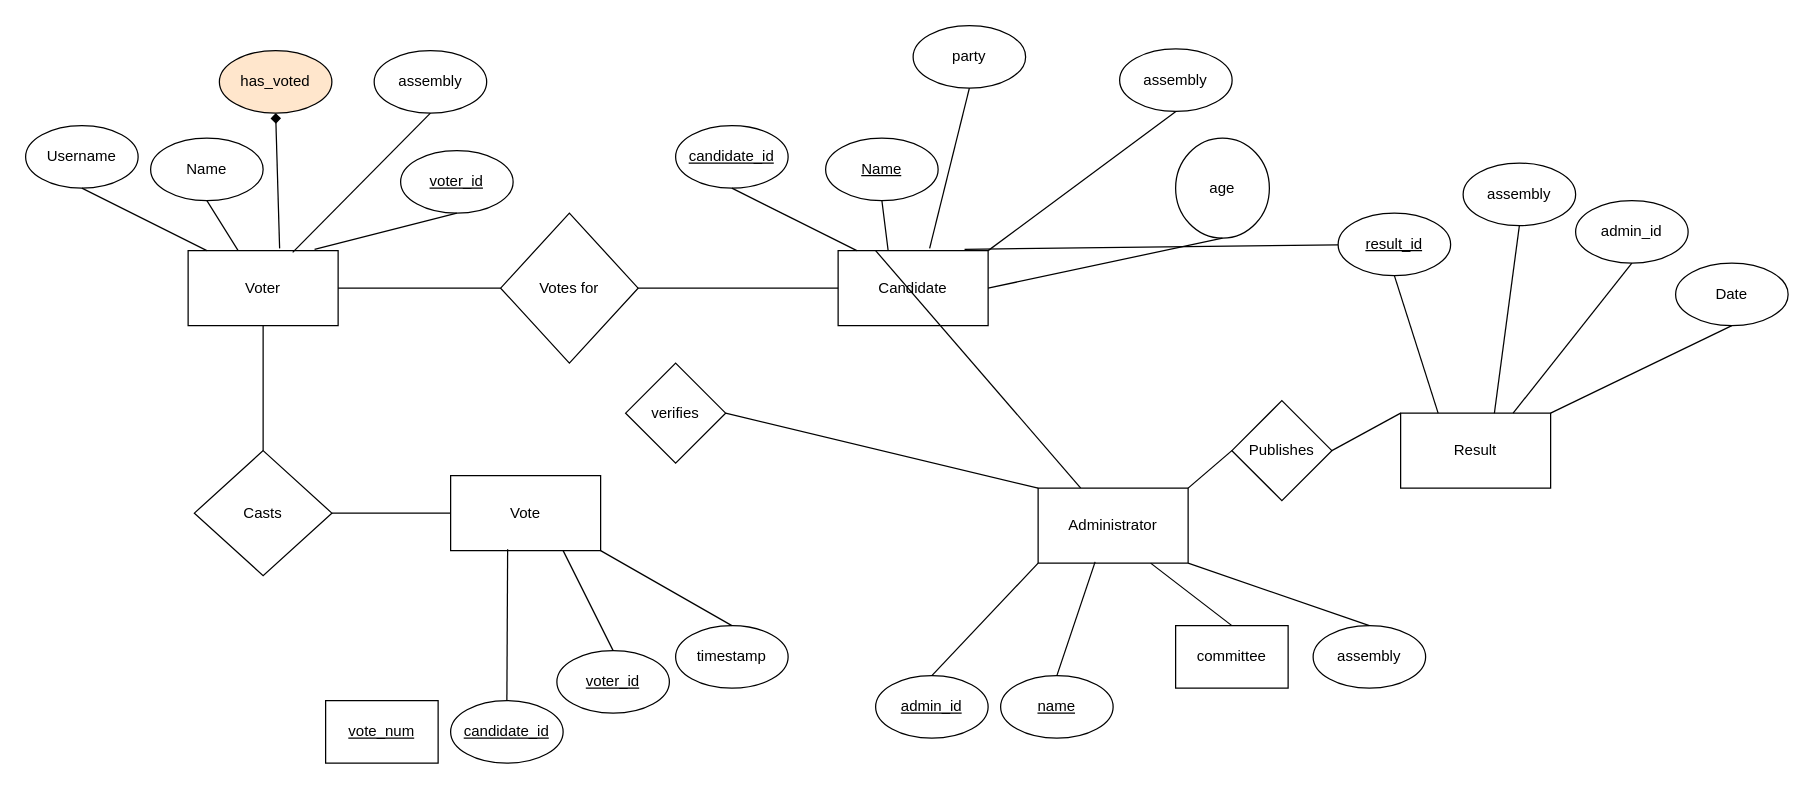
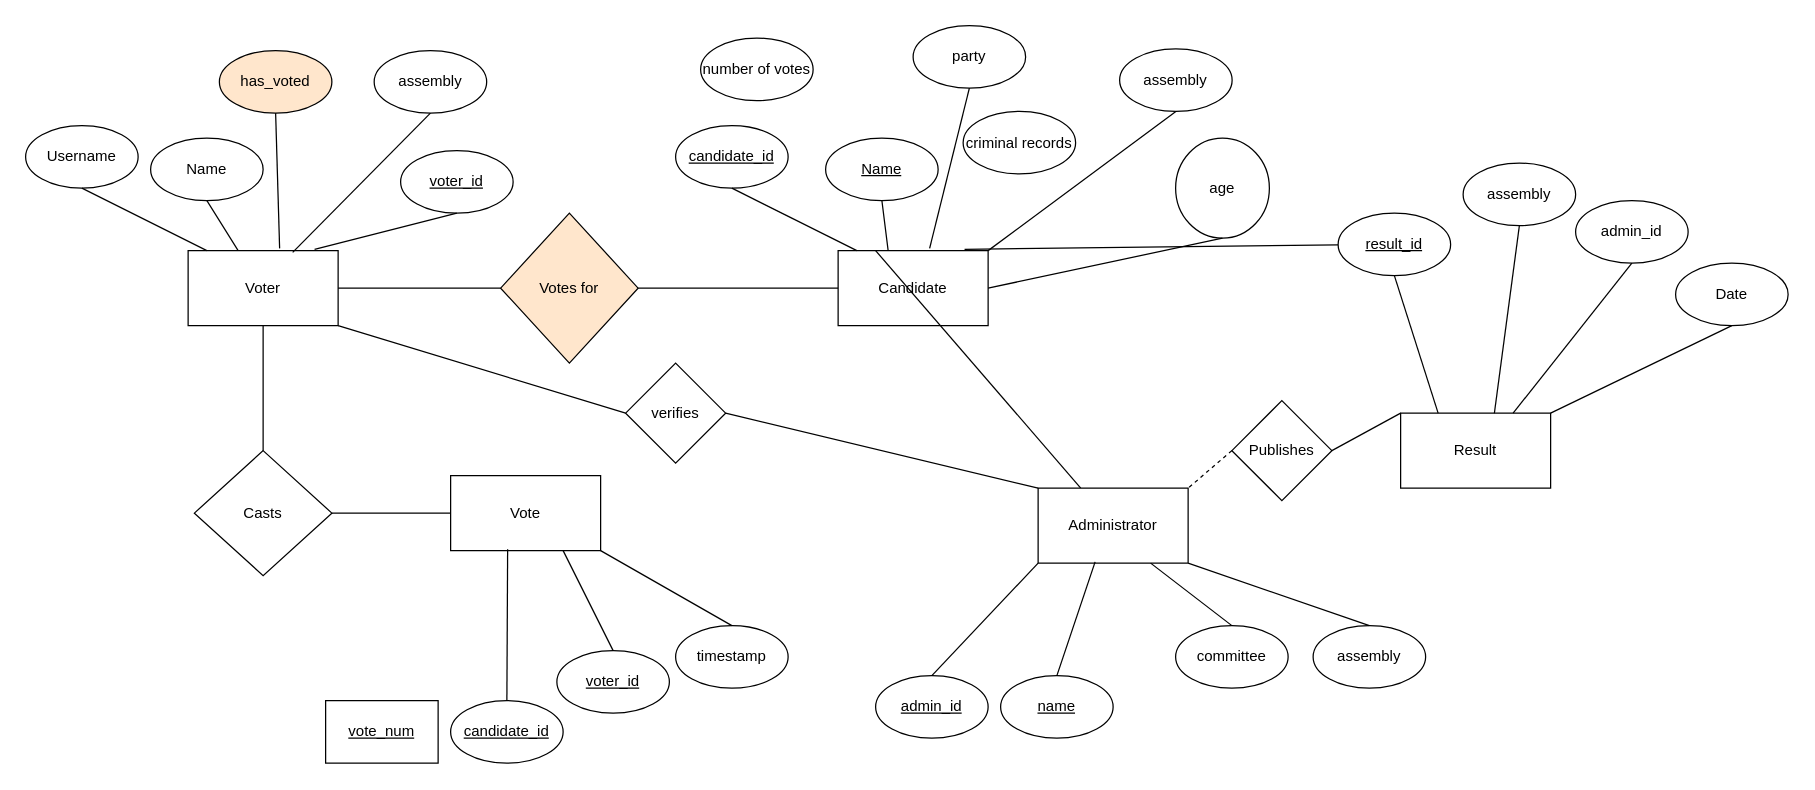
  <mxCell id="0" />
  <mxCell id="1" parent="0" />
- <mxCell id="2" value="Votes for" style="rhombus;whiteSpace=wrap;html=1;" parent="1" vertex="1"><mxGeometry x="400" y="170" width="110" height="120" as="geometry" /></mxCell>
+ <mxCell id="2" value="Votes for" style="rhombus;whiteSpace=wrap;html=1;fillColor=#ffe6cc;" parent="1" vertex="1"><mxGeometry x="400" y="170" width="110" height="120" as="geometry" /></mxCell>
  <mxCell id="3" value="Voter" style="rounded=0;whiteSpace=wrap;html=1;" parent="1" vertex="1"><mxGeometry x="150" y="200" width="120" height="60" as="geometry" /></mxCell>
  <mxCell id="4" value="Username" style="ellipse;whiteSpace=wrap;html=1;" parent="1" vertex="1"><mxGeometry x="20" y="100" width="90" height="50" as="geometry" /></mxCell>
  <mxCell id="5" value="Name" style="ellipse;whiteSpace=wrap;html=1;" parent="1" vertex="1"><mxGeometry x="120" y="110" width="90" height="50" as="geometry" /></mxCell>
  <mxCell id="6" value="&lt;u&gt;voter_id&lt;/u&gt;" style="ellipse;whiteSpace=wrap;html=1;" parent="1" vertex="1"><mxGeometry x="320" y="120" width="90" height="50" as="geometry" /></mxCell>
  <mxCell id="7" value="has_voted" style="ellipse;whiteSpace=wrap;html=1;fillColor=#ffe6cc;" parent="1" vertex="1"><mxGeometry x="175" y="40" width="90" height="50" as="geometry" /></mxCell>
  <mxCell id="8" value="" style="endArrow=none;html=1;entryX=0.5;entryY=1;entryDx=0;entryDy=0;" parent="1" target="5" edge="1"><mxGeometry width="50" height="50" relative="1" as="geometry"><mxPoint x="190" y="200" as="sourcePoint" /><mxPoint x="240" y="150" as="targetPoint" /></mxGeometry></mxCell>
  <mxCell id="9" value="" style="endArrow=none;html=1;entryX=0.5;entryY=1;entryDx=0;entryDy=0;" parent="1" target="4" edge="1"><mxGeometry width="50" height="50" relative="1" as="geometry"><mxPoint x="165" y="200" as="sourcePoint" /><mxPoint x="140" y="160" as="targetPoint" /></mxGeometry></mxCell>
- <mxCell id="10" value="" style="endArrow=diamond;html=1;entryX=0.5;entryY=1;entryDx=0;entryDy=0;exitX=0.61;exitY=-0.03;exitDx=0;exitDy=0;exitPerimeter=0;" parent="1" source="3" target="7" edge="1"><mxGeometry width="50" height="50" relative="1" as="geometry"><mxPoint x="210" y="220" as="sourcePoint" /><mxPoint x="200" y="190" as="targetPoint" /></mxGeometry></mxCell>
+ <mxCell id="10" value="" style="endArrow=none;html=1;entryX=0.5;entryY=1;entryDx=0;entryDy=0;exitX=0.61;exitY=-0.03;exitDx=0;exitDy=0;exitPerimeter=0;" parent="1" source="3" target="7" edge="1"><mxGeometry width="50" height="50" relative="1" as="geometry"><mxPoint x="210" y="220" as="sourcePoint" /><mxPoint x="200" y="190" as="targetPoint" /></mxGeometry></mxCell>
  <mxCell id="11" value="" style="endArrow=none;html=1;entryX=0.5;entryY=1;entryDx=0;entryDy=0;exitX=0.843;exitY=-0.017;exitDx=0;exitDy=0;exitPerimeter=0;" parent="1" source="3" target="6" edge="1"><mxGeometry width="50" height="50" relative="1" as="geometry"><mxPoint x="220" y="230" as="sourcePoint" /><mxPoint x="195" y="190" as="targetPoint" /></mxGeometry></mxCell>
  <mxCell id="12" value="" style="endArrow=none;html=1;entryX=1;entryY=0.5;entryDx=0;entryDy=0;exitX=0;exitY=0.5;exitDx=0;exitDy=0;" parent="1" source="2" target="3" edge="1"><mxGeometry width="50" height="50" relative="1" as="geometry"><mxPoint x="230" y="240" as="sourcePoint" /><mxPoint x="205" y="200" as="targetPoint" /></mxGeometry></mxCell>
  <mxCell id="13" value="Casts" style="rhombus;whiteSpace=wrap;html=1;" parent="1" vertex="1"><mxGeometry x="155" y="360" width="110" height="100" as="geometry" /></mxCell>
  <mxCell id="14" value="" style="endArrow=none;html=1;entryX=0.5;entryY=1;entryDx=0;entryDy=0;exitX=0.5;exitY=0;exitDx=0;exitDy=0;" parent="1" source="13" target="3" edge="1"><mxGeometry width="50" height="50" relative="1" as="geometry"><mxPoint x="240" y="250" as="sourcePoint" /><mxPoint x="215" y="210" as="targetPoint" /></mxGeometry></mxCell>
  <mxCell id="15" value="Vote" style="rounded=0;whiteSpace=wrap;html=1;" parent="1" vertex="1"><mxGeometry x="360" y="380" width="120" height="60" as="geometry" /></mxCell>
  <mxCell id="16" value="" style="endArrow=none;html=1;entryX=1;entryY=0.5;entryDx=0;entryDy=0;exitX=0;exitY=0.5;exitDx=0;exitDy=0;" parent="1" source="15" target="13" edge="1"><mxGeometry width="50" height="50" relative="1" as="geometry"><mxPoint x="220" y="370" as="sourcePoint" /><mxPoint x="220" y="270" as="targetPoint" /></mxGeometry></mxCell>
  <mxCell id="17" value="&lt;u&gt;vote_num&lt;/u&gt;" style="whiteSpace=wrap;html=1;rounded=0;" parent="1" vertex="1"><mxGeometry x="260" y="560" width="90" height="50" as="geometry" /></mxCell>
  <mxCell id="18" value="&lt;u&gt;candidate_id&lt;/u&gt;" style="ellipse;whiteSpace=wrap;html=1;" parent="1" vertex="1"><mxGeometry x="360" y="560" width="90" height="50" as="geometry" /></mxCell>
  <mxCell id="19" value="timestamp" style="ellipse;whiteSpace=wrap;html=1;" parent="1" vertex="1"><mxGeometry x="540" y="500" width="90" height="50" as="geometry" /></mxCell>
  <mxCell id="20" value="&lt;u&gt;voter_id&lt;/u&gt;" style="ellipse;whiteSpace=wrap;html=1;" parent="1" vertex="1"><mxGeometry x="445" y="520" width="90" height="50" as="geometry" /></mxCell>
  <mxCell id="21" value="" style="endArrow=none;html=1;entryX=0.5;entryY=0;entryDx=0;entryDy=0;exitX=0.38;exitY=0.983;exitDx=0;exitDy=0;exitPerimeter=0;" parent="1" source="15" target="18" edge="1"><mxGeometry width="50" height="50" relative="1" as="geometry"><mxPoint x="415" y="680" as="sourcePoint" /><mxPoint x="465" y="630" as="targetPoint" /></mxGeometry></mxCell>
  <mxCell id="22" value="" style="endArrow=none;html=1;entryX=0.5;entryY=0;entryDx=0;entryDy=0;exitX=0.75;exitY=1;exitDx=0;exitDy=0;" parent="1" source="15" target="20" edge="1"><mxGeometry width="50" height="50" relative="1" as="geometry"><mxPoint x="448.2" y="678.2" as="sourcePoint" /><mxPoint x="425" y="670" as="targetPoint" /></mxGeometry></mxCell>
  <mxCell id="23" value="" style="endArrow=none;html=1;entryX=0.5;entryY=0;entryDx=0;entryDy=0;exitX=1;exitY=1;exitDx=0;exitDy=0;" parent="1" source="15" target="19" edge="1"><mxGeometry width="50" height="50" relative="1" as="geometry"><mxPoint x="476.16" y="678.98" as="sourcePoint" /><mxPoint x="420" y="670" as="targetPoint" /></mxGeometry></mxCell>
  <mxCell id="24" value="Candidate" style="rounded=0;whiteSpace=wrap;html=1;" parent="1" vertex="1"><mxGeometry x="670" y="200" width="120" height="60" as="geometry" /></mxCell>
  <mxCell id="25" value="&lt;u&gt;candidate_id&lt;/u&gt;" style="ellipse;whiteSpace=wrap;html=1;" parent="1" vertex="1"><mxGeometry x="540" y="100" width="90" height="50" as="geometry" /></mxCell>
  <mxCell id="26" value="&lt;u&gt;Name&lt;/u&gt;" style="ellipse;whiteSpace=wrap;html=1;" parent="1" vertex="1"><mxGeometry x="660" y="110" width="90" height="50" as="geometry" /></mxCell>
+ <mxCell id="27" value="criminal records" style="ellipse;whiteSpace=wrap;html=1;" parent="1" vertex="1"><mxGeometry x="770" y="88.62" width="90" height="50" as="geometry" /></mxCell>
  <mxCell id="28" value="party" style="ellipse;whiteSpace=wrap;html=1;" parent="1" vertex="1"><mxGeometry x="730" y="20" width="90" height="50" as="geometry" /></mxCell>
  <mxCell id="29" value="" style="endArrow=none;html=1;entryX=0.5;entryY=1;entryDx=0;entryDy=0;" parent="1" target="26" edge="1"><mxGeometry width="50" height="50" relative="1" as="geometry"><mxPoint x="710" y="200" as="sourcePoint" /><mxPoint x="760" y="150" as="targetPoint" /></mxGeometry></mxCell>
  <mxCell id="30" value="" style="endArrow=none;html=1;entryX=0.5;entryY=1;entryDx=0;entryDy=0;" parent="1" target="25" edge="1"><mxGeometry width="50" height="50" relative="1" as="geometry"><mxPoint x="685" y="200" as="sourcePoint" /><mxPoint x="660" y="160" as="targetPoint" /></mxGeometry></mxCell>
  <mxCell id="31" value="" style="endArrow=none;html=1;entryX=0.5;entryY=1;entryDx=0;entryDy=0;exitX=0.61;exitY=-0.03;exitDx=0;exitDy=0;exitPerimeter=0;" parent="1" source="24" target="28" edge="1"><mxGeometry width="50" height="50" relative="1" as="geometry"><mxPoint x="730" y="220" as="sourcePoint" /><mxPoint x="720" y="190" as="targetPoint" /></mxGeometry></mxCell>
  <mxCell id="32" value="" style="endArrow=none;html=1;exitX=0.843;exitY=-0.017;exitDx=0;exitDy=0;exitPerimeter=0;" parent="1" source="24" target="61" edge="1"><mxGeometry width="50" height="50" relative="1" as="geometry"><mxPoint x="740" y="230" as="sourcePoint" /><mxPoint x="715" y="190" as="targetPoint" /></mxGeometry></mxCell>
  <mxCell id="33" value="" style="endArrow=none;html=1;entryX=1;entryY=0.5;entryDx=0;entryDy=0;exitX=0;exitY=0.5;exitDx=0;exitDy=0;" parent="1" source="24" target="2" edge="1"><mxGeometry width="50" height="50" relative="1" as="geometry"><mxPoint x="660" y="250" as="sourcePoint" /><mxPoint x="560" y="200" as="targetPoint" /></mxGeometry></mxCell>
  <mxCell id="34" value="age" style="ellipse;whiteSpace=wrap;html=1;" parent="1" vertex="1"><mxGeometry x="940" y="110" width="75" height="80" as="geometry" /></mxCell>
  <mxCell id="35" value="" style="endArrow=none;html=1;entryX=0.5;entryY=1;entryDx=0;entryDy=0;exitX=1;exitY=0.5;exitDx=0;exitDy=0;" parent="1" source="24" target="34" edge="1"><mxGeometry width="50" height="50" relative="1" as="geometry"><mxPoint x="781.16" y="208.98" as="sourcePoint" /><mxPoint x="725" y="200" as="targetPoint" /></mxGeometry></mxCell>
+ <mxCell id="36" value="number of votes" style="ellipse;whiteSpace=wrap;html=1;" parent="1" vertex="1"><mxGeometry x="560" y="30" width="90" height="50" as="geometry" /></mxCell>
  <mxCell id="37" value="" style="endArrow=none;html=1;exitX=0.25;exitY=0;exitDx=0;exitDy=0;" parent="1" source="24" target="38" edge="1"><mxGeometry width="50" height="50" relative="1" as="geometry"><mxPoint x="705" y="130" as="sourcePoint" /><mxPoint x="680" y="90" as="targetPoint" /></mxGeometry></mxCell>
  <mxCell id="38" value="Administrator" style="rounded=0;whiteSpace=wrap;html=1;" parent="1" vertex="1"><mxGeometry x="830" y="390" width="120" height="60" as="geometry" /></mxCell>
  <mxCell id="39" value="&lt;u&gt;admin_id&lt;/u&gt;" style="ellipse;whiteSpace=wrap;html=1;" parent="1" vertex="1"><mxGeometry x="700" y="540" width="90" height="50" as="geometry" /></mxCell>
  <mxCell id="40" value="&lt;u&gt;name&lt;/u&gt;" style="ellipse;whiteSpace=wrap;html=1;" parent="1" vertex="1"><mxGeometry x="800" y="540" width="90" height="50" as="geometry" /></mxCell>
- <mxCell id="41" value="committee" style="whiteSpace=wrap;html=1;rounded=0;" parent="1" vertex="1"><mxGeometry x="940" y="500" width="90" height="50" as="geometry" /></mxCell>
+ <mxCell id="41" value="committee" style="ellipse;whiteSpace=wrap;html=1;" parent="1" vertex="1"><mxGeometry x="940" y="500" width="90" height="50" as="geometry" /></mxCell>
  <mxCell id="42" value="" style="endArrow=none;html=1;entryX=0.5;entryY=0;entryDx=0;entryDy=0;exitX=0.38;exitY=0.983;exitDx=0;exitDy=0;exitPerimeter=0;" parent="1" source="38" target="40" edge="1"><mxGeometry width="50" height="50" relative="1" as="geometry"><mxPoint x="855" y="660" as="sourcePoint" /><mxPoint x="905" y="610" as="targetPoint" /></mxGeometry></mxCell>
  <mxCell id="43" value="" style="endArrow=none;html=1;entryX=0.5;entryY=0;entryDx=0;entryDy=0;exitX=0;exitY=1;exitDx=0;exitDy=0;" parent="1" source="38" target="39" edge="1"><mxGeometry width="50" height="50" relative="1" as="geometry"><mxPoint x="830" y="660" as="sourcePoint" /><mxPoint x="805" y="620" as="targetPoint" /></mxGeometry></mxCell>
  <mxCell id="44" value="" style="endArrow=none;html=1;entryX=0.5;entryY=0;entryDx=0;entryDy=0;exitX=0.75;exitY=1;exitDx=0;exitDy=0;" parent="1" source="38" target="41" edge="1"><mxGeometry width="50" height="50" relative="1" as="geometry"><mxPoint x="888.2" y="658.2" as="sourcePoint" /><mxPoint x="865" y="650" as="targetPoint" /></mxGeometry></mxCell>
  <mxCell id="45" value="assembly" style="ellipse;whiteSpace=wrap;html=1;" parent="1" vertex="1"><mxGeometry x="298.84" y="40" width="90" height="50" as="geometry" /></mxCell>
  <mxCell id="46" value="" style="endArrow=none;html=1;entryX=0.5;entryY=1;entryDx=0;entryDy=0;exitX=0.697;exitY=0.023;exitDx=0;exitDy=0;exitPerimeter=0;" parent="1" source="3" target="45" edge="1"><mxGeometry width="50" height="50" relative="1" as="geometry"><mxPoint x="230" y="118.98" as="sourcePoint" /><mxPoint x="173.84" y="110" as="targetPoint" /></mxGeometry></mxCell>
  <mxCell id="47" value="assembly" style="ellipse;whiteSpace=wrap;html=1;" parent="1" vertex="1"><mxGeometry x="895.2" y="38.62" width="90" height="50" as="geometry" /></mxCell>
  <mxCell id="48" value="" style="endArrow=none;html=1;entryX=0.5;entryY=1;entryDx=0;entryDy=0;exitX=1;exitY=0;exitDx=0;exitDy=0;" parent="1" source="24" target="47" edge="1"><mxGeometry width="50" height="50" relative="1" as="geometry"><mxPoint x="830" y="200" as="sourcePoint" /><mxPoint x="770.2" y="108.62" as="targetPoint" /></mxGeometry></mxCell>
  <mxCell id="49" value="assembly" style="ellipse;whiteSpace=wrap;html=1;" parent="1" vertex="1"><mxGeometry x="1050" y="500" width="90" height="50" as="geometry" /></mxCell>
  <mxCell id="50" value="" style="endArrow=none;html=1;entryX=0.5;entryY=0;entryDx=0;entryDy=0;exitX=1;exitY=1;exitDx=0;exitDy=0;" parent="1" source="38" target="49" edge="1"><mxGeometry width="50" height="50" relative="1" as="geometry"><mxPoint x="950" y="421.38" as="sourcePoint" /><mxPoint x="890.2" y="330" as="targetPoint" /></mxGeometry></mxCell>
  <mxCell id="51" value="verifies" style="rhombus;whiteSpace=wrap;html=1;" parent="1" vertex="1"><mxGeometry x="500" y="290" width="80" height="80" as="geometry" /></mxCell>
  <mxCell id="52" value="" style="endArrow=none;html=1;entryX=1;entryY=0.5;entryDx=0;entryDy=0;exitX=0;exitY=0;exitDx=0;exitDy=0;" parent="1" source="38" target="51" edge="1"><mxGeometry width="50" height="50" relative="1" as="geometry"><mxPoint x="680" y="240" as="sourcePoint" /><mxPoint x="520" y="240" as="targetPoint" /></mxGeometry></mxCell>
+ <mxCell id="53" value="" style="endArrow=none;html=1;entryX=0;entryY=0.5;entryDx=0;entryDy=0;exitX=1;exitY=1;exitDx=0;exitDy=0;" parent="1" source="3" target="51" edge="1"><mxGeometry width="50" height="50" relative="1" as="geometry"><mxPoint x="690" y="250" as="sourcePoint" /><mxPoint x="530" y="250" as="targetPoint" /></mxGeometry></mxCell>
  <mxCell id="54" value="Result" style="rounded=0;whiteSpace=wrap;html=1;" vertex="1" parent="1"><mxGeometry x="1120" y="330" width="120" height="60" as="geometry" /></mxCell>
  <mxCell id="55" value="Date" style="ellipse;whiteSpace=wrap;html=1;" vertex="1" parent="1"><mxGeometry x="1340" y="210" width="90" height="50" as="geometry" /></mxCell>
  <mxCell id="56" value="" style="endArrow=none;html=1;entryX=0.5;entryY=1;entryDx=0;entryDy=0;exitX=1;exitY=0;exitDx=0;exitDy=0;" edge="1" target="55" parent="1" source="54"><mxGeometry width="50" height="50" relative="1" as="geometry"><mxPoint x="1190" y="330" as="sourcePoint" /><mxPoint x="1125" y="300" as="targetPoint" /></mxGeometry></mxCell>
  <mxCell id="57" value="admin_id" style="ellipse;whiteSpace=wrap;html=1;" vertex="1" parent="1"><mxGeometry x="1260" y="160" width="90" height="50" as="geometry" /></mxCell>
  <mxCell id="58" value="" style="endArrow=none;html=1;entryX=0.5;entryY=1;entryDx=0;entryDy=0;exitX=0.75;exitY=0;exitDx=0;exitDy=0;" edge="1" parent="1" target="57" source="54"><mxGeometry width="50" height="50" relative="1" as="geometry"><mxPoint x="1160" y="280" as="sourcePoint" /><mxPoint x="1045" y="250" as="targetPoint" /></mxGeometry></mxCell>
  <mxCell id="59" value="assembly" style="ellipse;whiteSpace=wrap;html=1;" vertex="1" parent="1"><mxGeometry x="1170" y="130" width="90" height="50" as="geometry" /></mxCell>
  <mxCell id="60" value="" style="endArrow=none;html=1;entryX=0.5;entryY=1;entryDx=0;entryDy=0;exitX=0.625;exitY=0.002;exitDx=0;exitDy=0;exitPerimeter=0;" edge="1" parent="1" target="59" source="54"><mxGeometry width="50" height="50" relative="1" as="geometry"><mxPoint x="1050" y="245" as="sourcePoint" /><mxPoint x="935" y="215" as="targetPoint" /></mxGeometry></mxCell>
  <mxCell id="61" value="&lt;u&gt;result_id&lt;/u&gt;" style="ellipse;whiteSpace=wrap;html=1;" vertex="1" parent="1"><mxGeometry x="1070" y="170" width="90" height="50" as="geometry" /></mxCell>
  <mxCell id="62" value="" style="endArrow=none;html=1;entryX=0.5;entryY=1;entryDx=0;entryDy=0;exitX=0.25;exitY=0;exitDx=0;exitDy=0;" edge="1" parent="1" target="61" source="54"><mxGeometry width="50" height="50" relative="1" as="geometry"><mxPoint x="970" y="290" as="sourcePoint" /><mxPoint x="855" y="260" as="targetPoint" /></mxGeometry></mxCell>
  <mxCell id="63" value="Publishes" style="rhombus;whiteSpace=wrap;html=1;" vertex="1" parent="1"><mxGeometry x="985" y="320" width="80" height="80" as="geometry" /></mxCell>
- <mxCell id="64" value="" style="endArrow=none;html=1;entryX=1;entryY=0;entryDx=0;entryDy=0;exitX=0;exitY=0.5;exitDx=0;exitDy=0;" edge="1" parent="1" source="63" target="38"><mxGeometry width="50" height="50" relative="1" as="geometry"><mxPoint x="815" y="390" as="sourcePoint" /><mxPoint x="960" y="420" as="targetPoint" /></mxGeometry></mxCell>
+ <mxCell id="64" value="" style="endArrow=none;html=1;entryX=1;entryY=0;entryDx=0;entryDy=0;exitX=0;exitY=0.5;exitDx=0;exitDy=0;dashed=1;" edge="1" parent="1" source="63" target="38"><mxGeometry width="50" height="50" relative="1" as="geometry"><mxPoint x="815" y="390" as="sourcePoint" /><mxPoint x="960" y="420" as="targetPoint" /></mxGeometry></mxCell>
  <mxCell id="65" value="" style="endArrow=none;html=1;entryX=1;entryY=0.5;entryDx=0;entryDy=0;" edge="1" parent="1" target="63"><mxGeometry width="50" height="50" relative="1" as="geometry"><mxPoint x="1120" y="330" as="sourcePoint" /><mxPoint x="1145" y="350" as="targetPoint" /></mxGeometry></mxCell>
